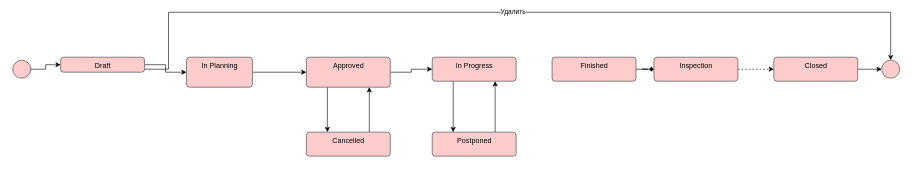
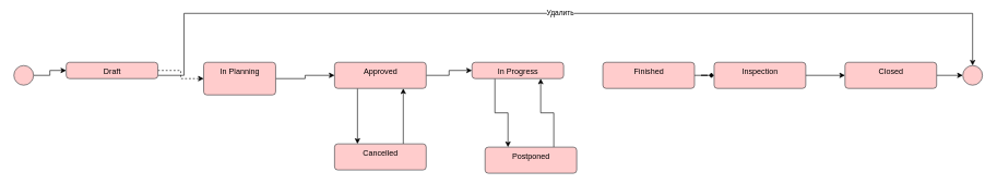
  <mxCell id="0" />
  <mxCell id="1" parent="0" />
  <mxCell id="2" style="edgeStyle=orthogonalEdgeStyle;rounded=0;orthogonalLoop=1;jettySize=auto;html=1;exitX=1;exitY=0.5;exitDx=0;exitDy=0;entryX=0;entryY=0.5;entryDx=0;entryDy=0;" edge="1" parent="1" source="3" target="6"><mxGeometry relative="1" as="geometry" /></mxCell>
  <mxCell id="3" value="" style="ellipse;fillColor=#ffcccc;strokeColor=#36393d;shadow=0;labelBackgroundColor=none;labelBorderColor=none;html=0;" vertex="1" parent="1"><mxGeometry x="20" y="100" width="30" height="30" as="geometry" /></mxCell>
- <mxCell id="4" style="edgeStyle=orthogonalEdgeStyle;rounded=0;orthogonalLoop=1;jettySize=auto;html=1;entryX=0;entryY=0.5;entryDx=0;entryDy=0;" edge="1" parent="1" source="6" target="22"><mxGeometry relative="1" as="geometry" /></mxCell>
+ <mxCell id="4" style="edgeStyle=orthogonalEdgeStyle;rounded=0;orthogonalLoop=1;jettySize=auto;html=1;entryX=0;entryY=0.5;entryDx=0;entryDy=0;dashed=1;" edge="1" parent="1" source="6" target="22"><mxGeometry relative="1" as="geometry" /></mxCell>
  <mxCell id="5" value="Удалить" style="edgeStyle=orthogonalEdgeStyle;rounded=0;orthogonalLoop=1;jettySize=auto;html=1;entryX=0.5;entryY=0;entryDx=0;entryDy=0;" edge="1" parent="1" source="6" target="16"><mxGeometry relative="1" as="geometry"><Array as="points"><mxPoint x="280" y="115" /><mxPoint x="280" y="20" /><mxPoint x="1485" y="20" /></Array></mxGeometry></mxCell>
  <mxCell id="6" value="Draft" style="html=1;align=center;verticalAlign=top;rounded=1;absoluteArcSize=1;arcSize=10;dashed=0;shadow=0;labelBackgroundColor=none;labelBorderColor=none;fillColor=#ffcccc;strokeColor=#36393d;" vertex="1" parent="1"><mxGeometry x="100" y="95" width="140" height="25" as="geometry" /></mxCell>
  <mxCell id="7" style="edgeStyle=orthogonalEdgeStyle;rounded=0;orthogonalLoop=1;jettySize=auto;html=1;entryX=0;entryY=0.5;entryDx=0;entryDy=0;" edge="1" parent="1" source="9" target="11"><mxGeometry relative="1" as="geometry" /></mxCell>
  <mxCell id="8" style="edgeStyle=orthogonalEdgeStyle;rounded=0;orthogonalLoop=1;jettySize=auto;html=1;entryX=0.25;entryY=0;entryDx=0;entryDy=0;exitX=0.25;exitY=1;exitDx=0;exitDy=0;" edge="1" parent="1" source="9" target="18"><mxGeometry relative="1" as="geometry" /></mxCell>
- <mxCell id="9" value="Approved" style="html=1;align=center;verticalAlign=top;rounded=1;absoluteArcSize=1;arcSize=10;dashed=0;shadow=0;labelBackgroundColor=none;labelBorderColor=none;fillColor=#ffcccc;strokeColor=#36393d;" vertex="1" parent="1"><mxGeometry x="510" y="95" width="140" height="50" as="geometry" /></mxCell>
+ <mxCell id="9" value="Approved" style="html=1;align=center;verticalAlign=top;rounded=1;absoluteArcSize=1;arcSize=10;dashed=0;shadow=0;labelBackgroundColor=none;labelBorderColor=none;fillColor=#ffcccc;strokeColor=#36393d;" vertex="1" parent="1"><mxGeometry x="510" y="95" width="140" height="40" as="geometry" /></mxCell>
  <mxCell id="10" style="edgeStyle=orthogonalEdgeStyle;rounded=0;orthogonalLoop=1;jettySize=auto;html=1;exitX=0.25;exitY=1;exitDx=0;exitDy=0;entryX=0.25;entryY=0;entryDx=0;entryDy=0;" edge="1" parent="1" source="11" target="20"><mxGeometry relative="1" as="geometry" /></mxCell>
- <mxCell id="11" value="In Progress" style="html=1;align=center;verticalAlign=top;rounded=1;absoluteArcSize=1;arcSize=10;dashed=0;shadow=0;labelBackgroundColor=none;labelBorderColor=none;fillColor=#ffcccc;strokeColor=#36393d;" vertex="1" parent="1"><mxGeometry x="720" y="95" width="140" height="40" as="geometry" /></mxCell>
+ <mxCell id="11" value="In Progress" style="html=1;align=center;verticalAlign=top;rounded=1;absoluteArcSize=1;arcSize=10;dashed=0;shadow=0;labelBackgroundColor=none;labelBorderColor=none;fillColor=#ffcccc;strokeColor=#36393d;" vertex="1" parent="1"><mxGeometry x="720" y="95" width="140" height="25" as="geometry" /></mxCell>
  <mxCell id="12" style="edgeStyle=orthogonalEdgeStyle;rounded=0;orthogonalLoop=1;jettySize=auto;html=1;entryX=0;entryY=0.5;entryDx=0;entryDy=0;endArrow=diamond;" edge="1" parent="1" source="13" target="24"><mxGeometry relative="1" as="geometry" /></mxCell>
  <mxCell id="13" value="Finished" style="html=1;align=center;verticalAlign=top;rounded=1;absoluteArcSize=1;arcSize=10;dashed=0;shadow=0;labelBackgroundColor=none;labelBorderColor=none;fillColor=#ffcccc;strokeColor=#36393d;" vertex="1" parent="1"><mxGeometry x="920" y="95" width="140" height="40" as="geometry" /></mxCell>
  <mxCell id="14" style="edgeStyle=orthogonalEdgeStyle;rounded=0;orthogonalLoop=1;jettySize=auto;html=1;entryX=0;entryY=0.5;entryDx=0;entryDy=0;" edge="1" parent="1" source="15" target="16"><mxGeometry relative="1" as="geometry" /></mxCell>
  <mxCell id="15" value="Closed" style="html=1;align=center;verticalAlign=top;rounded=1;absoluteArcSize=1;arcSize=10;dashed=0;shadow=0;labelBackgroundColor=none;labelBorderColor=none;fillColor=#ffcccc;strokeColor=#36393d;" vertex="1" parent="1"><mxGeometry x="1290" y="95" width="140" height="40" as="geometry" /></mxCell>
  <mxCell id="16" value="" style="ellipse;fillColor=#ffcccc;strokeColor=#36393d;shadow=0;labelBackgroundColor=none;labelBorderColor=none;html=0;" vertex="1" parent="1"><mxGeometry x="1470" y="100" width="30" height="30" as="geometry" /></mxCell>
  <mxCell id="17" style="edgeStyle=orthogonalEdgeStyle;rounded=0;orthogonalLoop=1;jettySize=auto;html=1;exitX=0.75;exitY=0;exitDx=0;exitDy=0;entryX=0.75;entryY=1;entryDx=0;entryDy=0;" edge="1" parent="1" source="18" target="9"><mxGeometry relative="1" as="geometry" /></mxCell>
  <mxCell id="18" value="Cancelled" style="html=1;align=center;verticalAlign=top;rounded=1;absoluteArcSize=1;arcSize=10;dashed=0;shadow=0;labelBackgroundColor=none;labelBorderColor=none;fillColor=#ffcccc;strokeColor=#36393d;" vertex="1" parent="1"><mxGeometry x="510" y="220" width="140" height="40" as="geometry" /></mxCell>
  <mxCell id="19" style="edgeStyle=orthogonalEdgeStyle;rounded=0;orthogonalLoop=1;jettySize=auto;html=1;exitX=0.75;exitY=0;exitDx=0;exitDy=0;entryX=0.75;entryY=1;entryDx=0;entryDy=0;" edge="1" parent="1" source="20" target="11"><mxGeometry relative="1" as="geometry" /></mxCell>
- <mxCell id="20" value="Postponed" style="html=1;align=center;verticalAlign=top;rounded=1;absoluteArcSize=1;arcSize=10;dashed=0;shadow=0;labelBackgroundColor=none;labelBorderColor=none;fillColor=#ffcccc;strokeColor=#36393d;" vertex="1" parent="1"><mxGeometry x="720" y="220" width="140" height="40" as="geometry" /></mxCell>
+ <mxCell id="20" value="Postponed" style="html=1;align=center;verticalAlign=top;rounded=1;absoluteArcSize=1;arcSize=10;dashed=0;shadow=0;labelBackgroundColor=none;labelBorderColor=none;fillColor=#ffcccc;strokeColor=#36393d;" vertex="1" parent="1"><mxGeometry x="740" y="225" width="140" height="40" as="geometry" /></mxCell>
  <mxCell id="21" style="edgeStyle=orthogonalEdgeStyle;rounded=0;orthogonalLoop=1;jettySize=auto;html=1;exitX=1;exitY=0.5;exitDx=0;exitDy=0;entryX=0;entryY=0.5;entryDx=0;entryDy=0;" edge="1" parent="1" source="22" target="9"><mxGeometry relative="1" as="geometry" /></mxCell>
  <mxCell id="22" value="In Planning" style="html=1;align=center;verticalAlign=top;rounded=1;absoluteArcSize=1;arcSize=10;dashed=0;shadow=0;labelBackgroundColor=none;labelBorderColor=none;fillColor=#ffcccc;strokeColor=#36393d;" vertex="1" parent="1"><mxGeometry x="310" y="95" width="110" height="50" as="geometry" /></mxCell>
- <mxCell id="23" style="edgeStyle=orthogonalEdgeStyle;rounded=0;orthogonalLoop=1;jettySize=auto;html=1;exitX=1;exitY=0.5;exitDx=0;exitDy=0;entryX=0;entryY=0.5;entryDx=0;entryDy=0;dashed=1;" edge="1" parent="1" source="24" target="15"><mxGeometry relative="1" as="geometry" /></mxCell>
+ <mxCell id="23" style="edgeStyle=orthogonalEdgeStyle;rounded=0;orthogonalLoop=1;jettySize=auto;html=1;exitX=1;exitY=0.5;exitDx=0;exitDy=0;entryX=0;entryY=0.5;entryDx=0;entryDy=0;" edge="1" parent="1" source="24" target="15"><mxGeometry relative="1" as="geometry" /></mxCell>
  <mxCell id="24" value="Inspection" style="html=1;align=center;verticalAlign=top;rounded=1;absoluteArcSize=1;arcSize=10;dashed=0;shadow=0;labelBackgroundColor=none;labelBorderColor=none;fillColor=#ffcccc;strokeColor=#36393d;" vertex="1" parent="1"><mxGeometry x="1090" y="95" width="140" height="40" as="geometry" /></mxCell>
